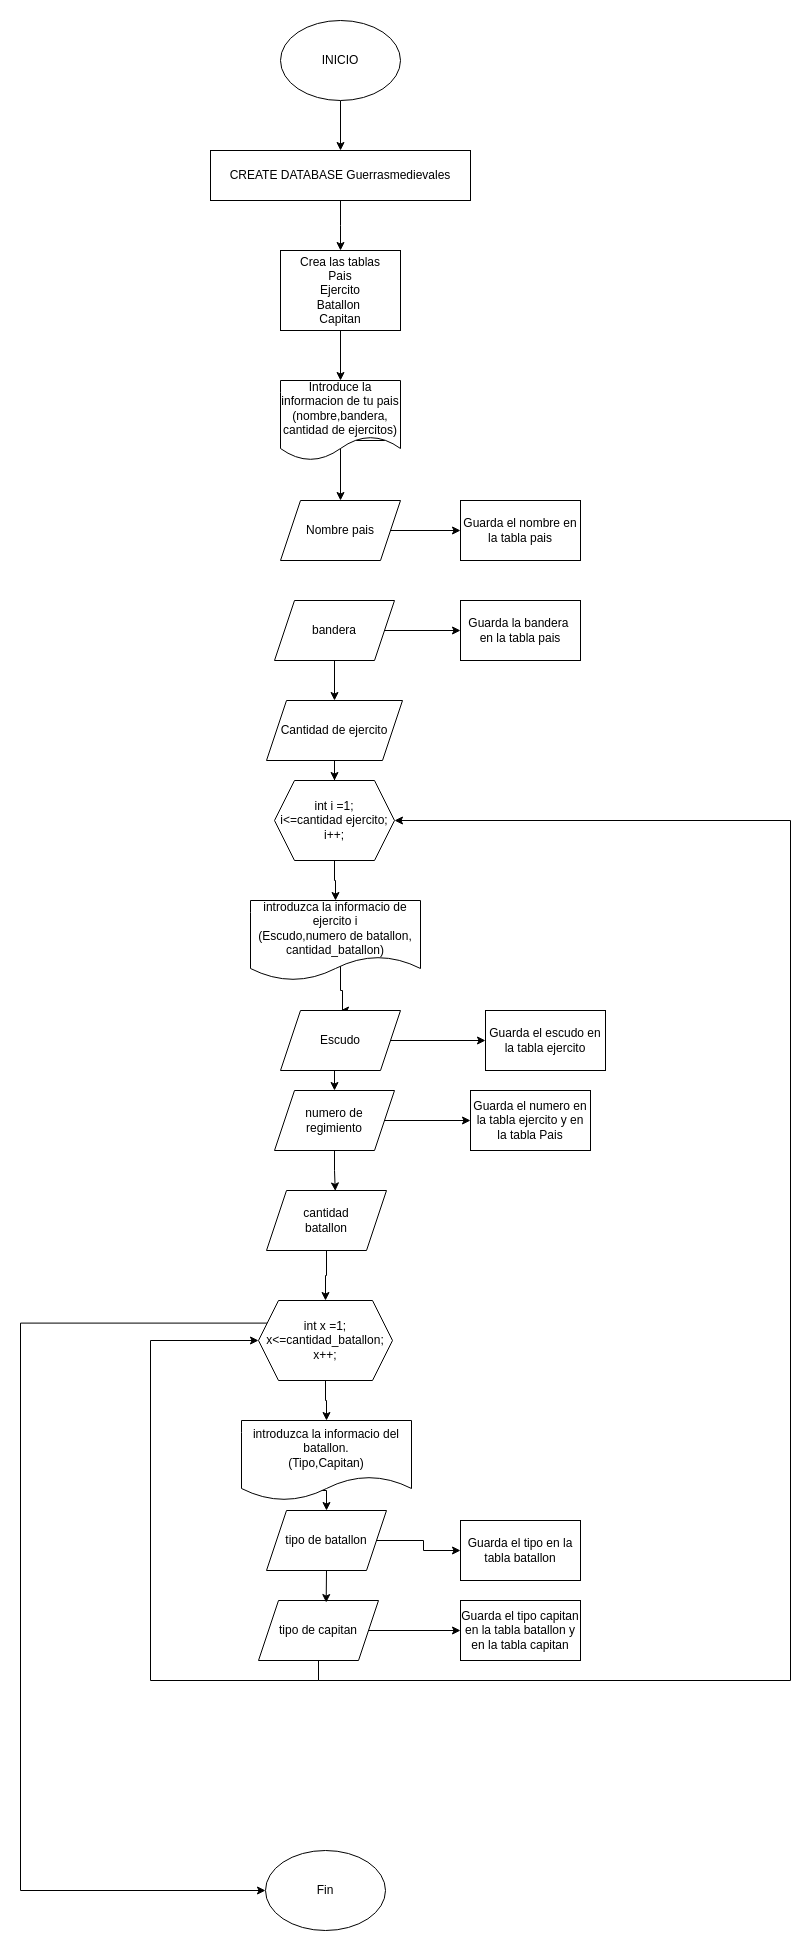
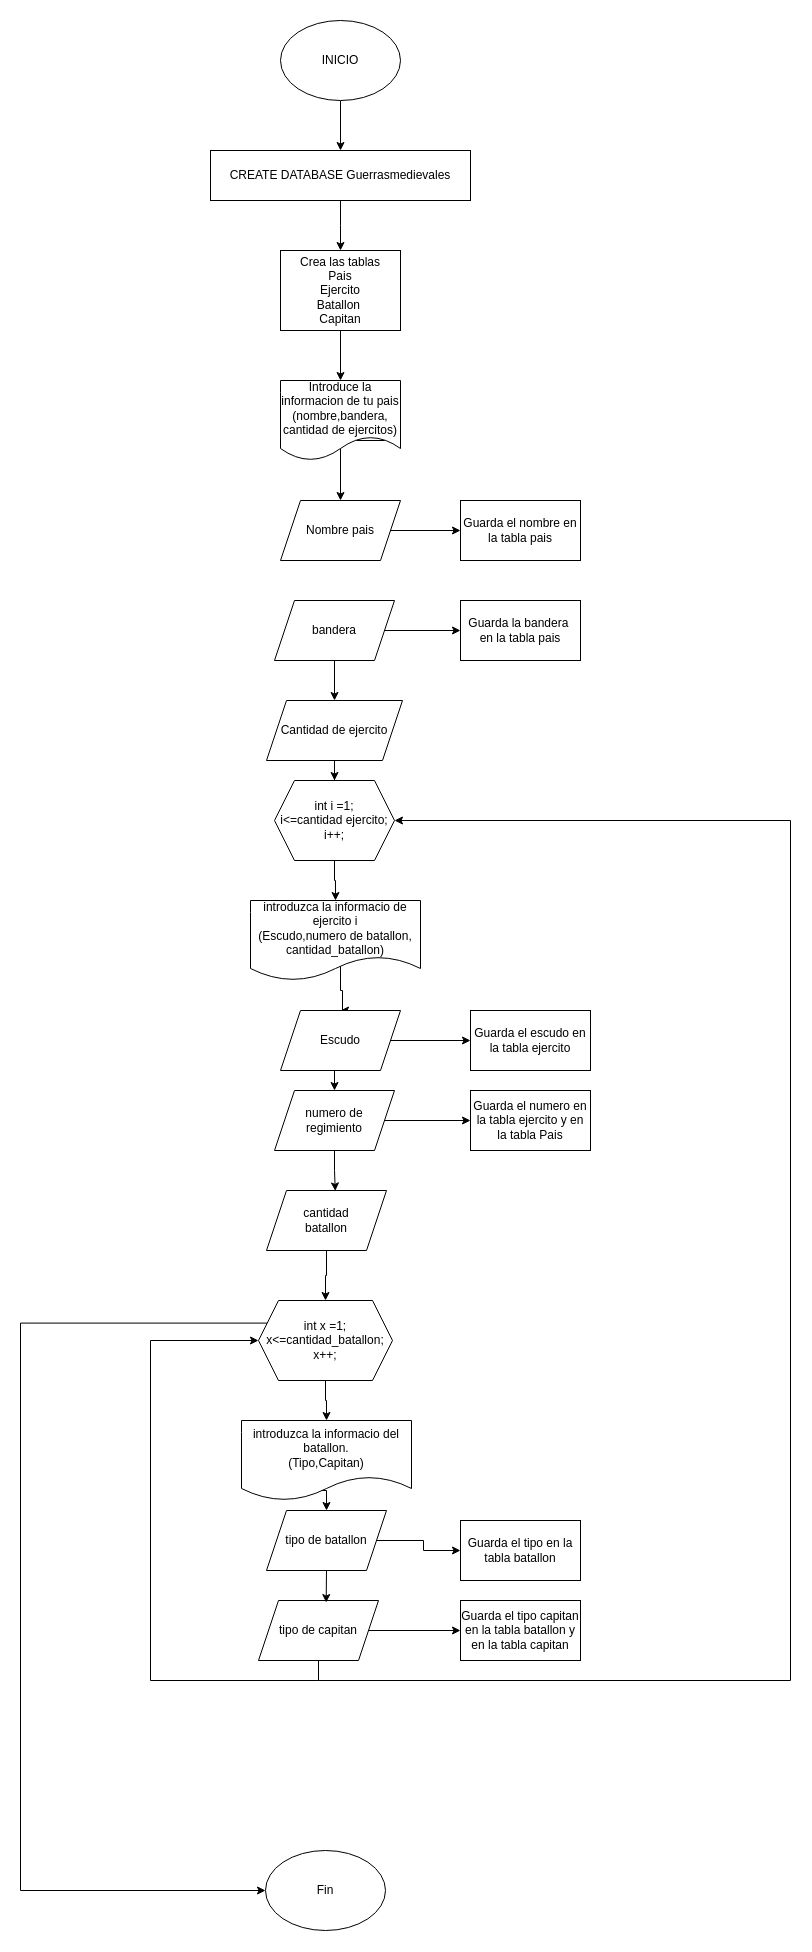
  <mxCell id="0" />
  <mxCell id="1" parent="0" />
  <mxCell id="2" style="edgeStyle=orthogonalEdgeStyle;rounded=0;orthogonalLoop=1;jettySize=auto;html=1;exitX=0.5;exitY=1;exitDx=0;exitDy=0;entryX=0.5;entryY=0;entryDx=0;entryDy=0;" edge="1" parent="1" source="3" target="5"><mxGeometry relative="1" as="geometry" /></mxCell>
  <mxCell id="3" value="INICIO" style="ellipse;whiteSpace=wrap;html=1;" vertex="1" parent="1"><mxGeometry x="280" y="20" width="120" height="80" as="geometry" /></mxCell>
  <mxCell id="4" style="edgeStyle=orthogonalEdgeStyle;rounded=0;orthogonalLoop=1;jettySize=auto;html=1;entryX=0.5;entryY=0;entryDx=0;entryDy=0;" edge="1" parent="1" source="5"><mxGeometry relative="1" as="geometry"><mxPoint x="340" y="250" as="targetPoint" /></mxGeometry></mxCell>
  <mxCell id="5" value="CREATE DATABASE Guerrasmedievales" style="rounded=0;whiteSpace=wrap;html=1;" vertex="1" parent="1"><mxGeometry x="210" y="150" width="260" height="50" as="geometry" /></mxCell>
  <mxCell id="6" style="edgeStyle=orthogonalEdgeStyle;rounded=0;orthogonalLoop=1;jettySize=auto;html=1;exitX=0.5;exitY=1;exitDx=0;exitDy=0;entryX=0.5;entryY=0;entryDx=0;entryDy=0;" edge="1" parent="1" source="7" target="9"><mxGeometry relative="1" as="geometry" /></mxCell>
  <mxCell id="7" value="Crea las tablas&lt;br&gt;Pais&lt;br&gt;Ejercito&lt;br&gt;Batallon&amp;nbsp;&lt;br&gt;Capitan" style="rounded=0;whiteSpace=wrap;html=1;" vertex="1" parent="1"><mxGeometry x="280" y="250" width="120" height="80" as="geometry" /></mxCell>
  <mxCell id="8" style="edgeStyle=orthogonalEdgeStyle;rounded=0;orthogonalLoop=1;jettySize=auto;html=1;exitX=1;exitY=0.75;exitDx=0;exitDy=0;entryX=0.5;entryY=0;entryDx=0;entryDy=0;" edge="1" parent="1" source="9" target="12"><mxGeometry relative="1" as="geometry"><Array as="points"><mxPoint x="340" y="440" /></Array></mxGeometry></mxCell>
  <mxCell id="9" value="Introduce la informacion de tu pais&lt;br&gt;(nombre,bandera,&lt;br&gt;cantidad de ejercitos)" style="shape=document;whiteSpace=wrap;html=1;boundedLbl=1;" vertex="1" parent="1"><mxGeometry x="280" y="380" width="120" height="80" as="geometry" /></mxCell>
  <mxCell id="10" value="Guarda el nombre en la tabla pais" style="rounded=0;whiteSpace=wrap;html=1;" vertex="1" parent="1"><mxGeometry x="460" y="500" width="120" height="60" as="geometry" /></mxCell>
  <mxCell id="11" style="edgeStyle=orthogonalEdgeStyle;rounded=0;orthogonalLoop=1;jettySize=auto;html=1;exitX=1;exitY=0.5;exitDx=0;exitDy=0;entryX=0;entryY=0.5;entryDx=0;entryDy=0;" edge="1" parent="1" source="12" target="10"><mxGeometry relative="1" as="geometry" /></mxCell>
  <mxCell id="12" value="Nombre pais" style="shape=parallelogram;perimeter=parallelogramPerimeter;whiteSpace=wrap;html=1;fixedSize=1;" vertex="1" parent="1"><mxGeometry x="280" y="500" width="120" height="60" as="geometry" /></mxCell>
  <mxCell id="13" value="" style="edgeStyle=orthogonalEdgeStyle;rounded=0;orthogonalLoop=1;jettySize=auto;html=1;" edge="1" parent="1" source="15" target="17"><mxGeometry relative="1" as="geometry" /></mxCell>
  <mxCell id="14" style="edgeStyle=orthogonalEdgeStyle;rounded=0;orthogonalLoop=1;jettySize=auto;html=1;exitX=1;exitY=0.5;exitDx=0;exitDy=0;entryX=0;entryY=0.5;entryDx=0;entryDy=0;" edge="1" parent="1" source="15" target="18"><mxGeometry relative="1" as="geometry" /></mxCell>
  <mxCell id="15" value="bandera" style="shape=parallelogram;perimeter=parallelogramPerimeter;whiteSpace=wrap;html=1;fixedSize=1;" vertex="1" parent="1"><mxGeometry x="274" y="600" width="120" height="60" as="geometry" /></mxCell>
  <mxCell id="16" style="edgeStyle=orthogonalEdgeStyle;rounded=0;orthogonalLoop=1;jettySize=auto;html=1;exitX=0.5;exitY=1;exitDx=0;exitDy=0;" edge="1" parent="1" source="17" target="20"><mxGeometry relative="1" as="geometry" /></mxCell>
  <mxCell id="17" value="Cantidad de ejercito" style="shape=parallelogram;perimeter=parallelogramPerimeter;whiteSpace=wrap;html=1;fixedSize=1;" vertex="1" parent="1"><mxGeometry x="266" y="700" width="136" height="60" as="geometry" /></mxCell>
  <mxCell id="18" value="Guarda la bandera&amp;nbsp; en la tabla pais" style="rounded=0;whiteSpace=wrap;html=1;" vertex="1" parent="1"><mxGeometry x="460" y="600" width="120" height="60" as="geometry" /></mxCell>
  <mxCell id="19" style="edgeStyle=orthogonalEdgeStyle;rounded=0;orthogonalLoop=1;jettySize=auto;html=1;exitX=0.5;exitY=1;exitDx=0;exitDy=0;entryX=0.5;entryY=0;entryDx=0;entryDy=0;" edge="1" parent="1" source="20" target="22"><mxGeometry relative="1" as="geometry" /></mxCell>
  <mxCell id="20" value="int i =1;&lt;br&gt;i&amp;lt;=cantidad ejercito;&lt;br&gt;i++;" style="shape=hexagon;perimeter=hexagonPerimeter2;whiteSpace=wrap;html=1;fixedSize=1;" vertex="1" parent="1"><mxGeometry x="274" y="780" width="120" height="80" as="geometry" /></mxCell>
  <mxCell id="21" style="edgeStyle=orthogonalEdgeStyle;rounded=0;orthogonalLoop=1;jettySize=auto;html=1;exitX=0;exitY=0.75;exitDx=0;exitDy=0;entryX=0.5;entryY=0;entryDx=0;entryDy=0;" edge="1" parent="1" source="22" target="30"><mxGeometry relative="1" as="geometry"><Array as="points"><mxPoint x="340" y="960" /><mxPoint x="340" y="990" /><mxPoint x="342" y="990" /></Array></mxGeometry></mxCell>
  <mxCell id="22" value="introduzca la informacio de ejercito i&lt;br&gt;(Escudo,numero de batallon,&lt;br&gt;cantidad_batallon)" style="shape=document;whiteSpace=wrap;html=1;boundedLbl=1;" vertex="1" parent="1"><mxGeometry x="250" y="900" width="170" height="80" as="geometry" /></mxCell>
  <mxCell id="23" style="edgeStyle=orthogonalEdgeStyle;rounded=0;orthogonalLoop=1;jettySize=auto;html=1;exitX=0.5;exitY=1;exitDx=0;exitDy=0;entryX=0.5;entryY=0;entryDx=0;entryDy=0;" edge="1" parent="1" source="25" target="27"><mxGeometry relative="1" as="geometry" /></mxCell>
  <mxCell id="24" style="edgeStyle=orthogonalEdgeStyle;rounded=0;orthogonalLoop=1;jettySize=auto;html=1;exitX=0;exitY=0.25;exitDx=0;exitDy=0;" edge="1" parent="1" source="25" target="47"><mxGeometry relative="1" as="geometry"><mxPoint x="-10" y="1850" as="targetPoint" /><Array as="points"><mxPoint x="20" y="1323" /><mxPoint x="20" y="1890" /></Array></mxGeometry></mxCell>
  <mxCell id="25" value="int x =1;&lt;br&gt;x&amp;lt;=cantidad_batallon;&lt;br&gt;x++;" style="shape=hexagon;perimeter=hexagonPerimeter2;whiteSpace=wrap;html=1;fixedSize=1;" vertex="1" parent="1"><mxGeometry x="258" y="1300" width="134" height="80" as="geometry" /></mxCell>
  <mxCell id="26" style="edgeStyle=orthogonalEdgeStyle;rounded=0;orthogonalLoop=1;jettySize=auto;html=1;exitX=0;exitY=0.5;exitDx=0;exitDy=0;entryX=0.5;entryY=0;entryDx=0;entryDy=0;" edge="1" parent="1" source="27" target="39"><mxGeometry relative="1" as="geometry"><Array as="points"><mxPoint x="320" y="1460" /><mxPoint x="320" y="1490" /><mxPoint x="326" y="1490" /></Array></mxGeometry></mxCell>
  <mxCell id="27" value="introduzca la informacio del&lt;br&gt;batallon.&lt;br&gt;(Tipo,Capitan)" style="shape=document;whiteSpace=wrap;html=1;boundedLbl=1;" vertex="1" parent="1"><mxGeometry x="241" y="1420" width="170" height="80" as="geometry" /></mxCell>
  <mxCell id="28" style="edgeStyle=orthogonalEdgeStyle;rounded=0;orthogonalLoop=1;jettySize=auto;html=1;exitX=0.5;exitY=1;exitDx=0;exitDy=0;entryX=0.5;entryY=0;entryDx=0;entryDy=0;" edge="1" parent="1" source="30" target="32"><mxGeometry relative="1" as="geometry" /></mxCell>
  <mxCell id="29" style="edgeStyle=orthogonalEdgeStyle;rounded=0;orthogonalLoop=1;jettySize=auto;html=1;exitX=1;exitY=0.5;exitDx=0;exitDy=0;entryX=0;entryY=0.5;entryDx=0;entryDy=0;" edge="1" parent="1" source="30" target="35"><mxGeometry relative="1" as="geometry" /></mxCell>
  <mxCell id="30" value="Escudo" style="shape=parallelogram;perimeter=parallelogramPerimeter;whiteSpace=wrap;html=1;fixedSize=1;" vertex="1" parent="1"><mxGeometry x="280" y="1010" width="120" height="60" as="geometry" /></mxCell>
  <mxCell id="31" style="edgeStyle=orthogonalEdgeStyle;rounded=0;orthogonalLoop=1;jettySize=auto;html=1;exitX=1;exitY=0.5;exitDx=0;exitDy=0;entryX=0;entryY=0.5;entryDx=0;entryDy=0;" edge="1" parent="1" source="32" target="36"><mxGeometry relative="1" as="geometry" /></mxCell>
  <mxCell id="32" value="numero de &lt;br&gt;regimiento" style="shape=parallelogram;perimeter=parallelogramPerimeter;whiteSpace=wrap;html=1;fixedSize=1;" vertex="1" parent="1"><mxGeometry x="274" y="1090" width="120" height="60" as="geometry" /></mxCell>
  <mxCell id="33" style="edgeStyle=orthogonalEdgeStyle;rounded=0;orthogonalLoop=1;jettySize=auto;html=1;exitX=0.5;exitY=1;exitDx=0;exitDy=0;" edge="1" parent="1" source="34" target="25"><mxGeometry relative="1" as="geometry" /></mxCell>
  <mxCell id="34" value="cantidad&lt;br&gt;batallon" style="shape=parallelogram;perimeter=parallelogramPerimeter;whiteSpace=wrap;html=1;fixedSize=1;" vertex="1" parent="1"><mxGeometry x="266" y="1190" width="120" height="60" as="geometry" /></mxCell>
- <mxCell id="35" value="Guarda el escudo en la tabla ejercito" style="rounded=0;whiteSpace=wrap;html=1;" vertex="1" parent="1"><mxGeometry x="485" y="1010" width="120" height="60" as="geometry" /></mxCell>
+ <mxCell id="35" value="Guarda el escudo en la tabla ejercito" style="rounded=0;whiteSpace=wrap;html=1;" vertex="1" parent="1"><mxGeometry x="470" y="1010" width="120" height="60" as="geometry" /></mxCell>
  <mxCell id="36" value="Guarda el numero en la tabla ejercito y en la tabla Pais" style="rounded=0;whiteSpace=wrap;html=1;" vertex="1" parent="1"><mxGeometry x="470" y="1090" width="120" height="60" as="geometry" /></mxCell>
  <mxCell id="37" style="edgeStyle=orthogonalEdgeStyle;rounded=0;orthogonalLoop=1;jettySize=auto;html=1;exitX=0.5;exitY=1;exitDx=0;exitDy=0;entryX=0.573;entryY=0.007;entryDx=0;entryDy=0;entryPerimeter=0;" edge="1" parent="1" source="32" target="34"><mxGeometry relative="1" as="geometry" /></mxCell>
  <mxCell id="38" style="edgeStyle=orthogonalEdgeStyle;rounded=0;orthogonalLoop=1;jettySize=auto;html=1;exitX=1;exitY=0.5;exitDx=0;exitDy=0;entryX=0;entryY=0.5;entryDx=0;entryDy=0;" edge="1" parent="1" source="39" target="45"><mxGeometry relative="1" as="geometry" /></mxCell>
  <mxCell id="39" value="tipo de batallon" style="shape=parallelogram;perimeter=parallelogramPerimeter;whiteSpace=wrap;html=1;fixedSize=1;" vertex="1" parent="1"><mxGeometry x="266" y="1510" width="120" height="60" as="geometry" /></mxCell>
  <mxCell id="40" style="edgeStyle=orthogonalEdgeStyle;rounded=0;orthogonalLoop=1;jettySize=auto;html=1;exitX=1;exitY=0.5;exitDx=0;exitDy=0;entryX=0;entryY=0.5;entryDx=0;entryDy=0;" edge="1" parent="1" source="43" target="46"><mxGeometry relative="1" as="geometry" /></mxCell>
  <mxCell id="41" style="edgeStyle=orthogonalEdgeStyle;rounded=0;orthogonalLoop=1;jettySize=auto;html=1;exitX=0.5;exitY=1;exitDx=0;exitDy=0;entryX=0;entryY=0.5;entryDx=0;entryDy=0;" edge="1" parent="1" source="43" target="25"><mxGeometry relative="1" as="geometry"><Array as="points"><mxPoint x="318" y="1680" /><mxPoint x="150" y="1680" /><mxPoint x="150" y="1340" /></Array></mxGeometry></mxCell>
  <mxCell id="42" style="edgeStyle=orthogonalEdgeStyle;rounded=0;orthogonalLoop=1;jettySize=auto;html=1;entryX=1;entryY=0.5;entryDx=0;entryDy=0;" edge="1" parent="1" source="43" target="20"><mxGeometry relative="1" as="geometry"><Array as="points"><mxPoint x="318" y="1680" /><mxPoint x="790" y="1680" /><mxPoint x="790" y="820" /></Array></mxGeometry></mxCell>
  <mxCell id="43" value="tipo de capitan" style="shape=parallelogram;perimeter=parallelogramPerimeter;whiteSpace=wrap;html=1;fixedSize=1;" vertex="1" parent="1"><mxGeometry x="258" y="1600" width="120" height="60" as="geometry" /></mxCell>
  <mxCell id="44" style="edgeStyle=orthogonalEdgeStyle;rounded=0;orthogonalLoop=1;jettySize=auto;html=1;exitX=0.5;exitY=1;exitDx=0;exitDy=0;entryX=0.564;entryY=0.034;entryDx=0;entryDy=0;entryPerimeter=0;" edge="1" parent="1" source="39" target="43"><mxGeometry relative="1" as="geometry" /></mxCell>
  <mxCell id="45" value="Guarda el tipo en la tabla batallon" style="rounded=0;whiteSpace=wrap;html=1;" vertex="1" parent="1"><mxGeometry x="460" y="1520" width="120" height="60" as="geometry" /></mxCell>
  <mxCell id="46" value="Guarda el tipo capitan en la tabla batallon y en la tabla capitan" style="rounded=0;whiteSpace=wrap;html=1;" vertex="1" parent="1"><mxGeometry x="460" y="1600" width="120" height="60" as="geometry" /></mxCell>
  <mxCell id="47" value="Fin" style="ellipse;whiteSpace=wrap;html=1;" vertex="1" parent="1"><mxGeometry x="265" y="1850" width="120" height="80" as="geometry" /></mxCell>
